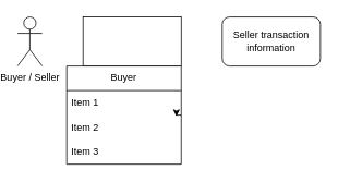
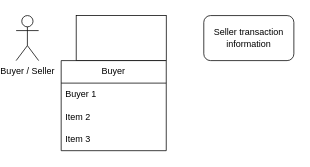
  <mxCell id="0" />
  <mxCell id="1" parent="0" />
  <mxCell id="2" value="Buyer / Seller" style="shape=umlActor;verticalLabelPosition=bottom;verticalAlign=top;html=1;outlineConnect=0;" vertex="1" parent="1"><mxGeometry x="20" y="20" width="30" height="60" as="geometry" /></mxCell>
  <mxCell id="3" value="Seller transaction information" style="rounded=1;whiteSpace=wrap;html=1;" vertex="1" parent="1"><mxGeometry x="270" y="20" width="120" height="60" as="geometry" /></mxCell>
  <mxCell id="4" value="Buyer" style="swimlane;fontStyle=0;childLayout=stackLayout;horizontal=1;startSize=30;horizontalStack=0;resizeParent=1;resizeParentMax=0;resizeLast=0;collapsible=1;marginBottom=0;whiteSpace=wrap;html=1;" vertex="1" parent="1"><mxGeometry x="80" y="80" width="140" height="120" as="geometry" /></mxCell>
- <mxCell id="5" value="Item 1" style="text;strokeColor=none;fillColor=none;align=left;verticalAlign=middle;spacingLeft=4;spacingRight=4;overflow=hidden;points=[[0,0.5],[1,0.5]];portConstraint=eastwest;rotatable=0;whiteSpace=wrap;html=1;" vertex="1" parent="4"><mxGeometry y="30" width="140" height="30" as="geometry" /></mxCell>
+ <mxCell id="5" value="Buyer 1" style="text;strokeColor=none;fillColor=none;align=left;verticalAlign=middle;spacingLeft=4;spacingRight=4;overflow=hidden;points=[[0,0.5],[1,0.5]];portConstraint=eastwest;rotatable=0;whiteSpace=wrap;html=1;" vertex="1" parent="4"><mxGeometry y="30" width="140" height="30" as="geometry" /></mxCell>
  <mxCell id="6" value="Item 2" style="text;strokeColor=none;fillColor=none;align=left;verticalAlign=middle;spacingLeft=4;spacingRight=4;overflow=hidden;points=[[0,0.5],[1,0.5]];portConstraint=eastwest;rotatable=0;whiteSpace=wrap;html=1;" vertex="1" parent="4"><mxGeometry y="60" width="140" height="30" as="geometry" /></mxCell>
  <mxCell id="7" value="Item 3" style="text;strokeColor=none;fillColor=none;align=left;verticalAlign=middle;spacingLeft=4;spacingRight=4;overflow=hidden;points=[[0,0.5],[1,0.5]];portConstraint=eastwest;rotatable=0;whiteSpace=wrap;html=1;" vertex="1" parent="4"><mxGeometry y="90" width="140" height="30" as="geometry" /></mxCell>
- <mxCell id="8" style="edgeStyle=orthogonalEdgeStyle;rounded=0;orthogonalLoop=1;jettySize=auto;html=1;exitX=1;exitY=0.5;exitDx=0;exitDy=0;entryX=0.957;entryY=0.05;entryDx=0;entryDy=0;entryPerimeter=0;" edge="1" parent="4" source="4" target="6"><mxGeometry relative="1" as="geometry" /></mxCell>
  <mxCell id="9" value="" style="rounded=0;whiteSpace=wrap;html=1;" vertex="1" parent="1"><mxGeometry x="100" y="20" width="120" height="60" as="geometry" /></mxCell>
